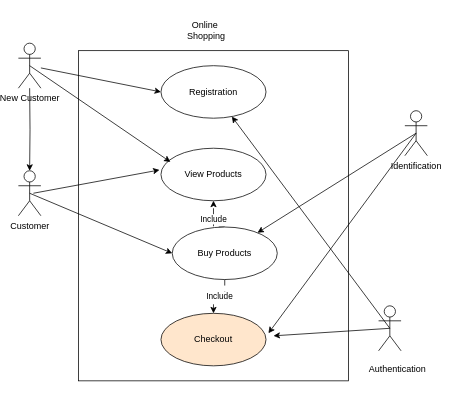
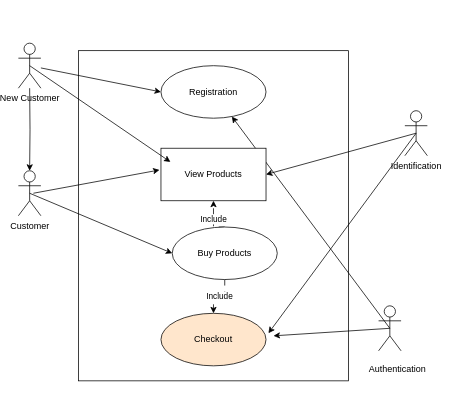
  <mxCell id="0" />
  <mxCell id="1" parent="0" />
  <mxCell id="2" value="" style="html=1;whiteSpace=wrap;" vertex="1" parent="1"><mxGeometry x="100" y="67" width="360" height="440" as="geometry" /></mxCell>
  <mxCell id="3" style="rounded=0;orthogonalLoop=1;jettySize=auto;html=1;exitX=0.5;exitY=0.5;exitDx=0;exitDy=0;exitPerimeter=0;entryX=0;entryY=0.5;entryDx=0;entryDy=0;" edge="1" parent="1" source="4" target="11"><mxGeometry relative="1" as="geometry" /></mxCell>
  <mxCell id="4" value="Customer" style="shape=umlActor;verticalLabelPosition=bottom;verticalAlign=top;html=1;" vertex="1" parent="1"><mxGeometry x="20" y="227" width="30" height="60" as="geometry" /></mxCell>
  <mxCell id="5" style="rounded=0;orthogonalLoop=1;jettySize=auto;html=1;exitX=0.5;exitY=0.5;exitDx=0;exitDy=0;exitPerimeter=0;" edge="1" parent="1" source="7" target="13"><mxGeometry relative="1" as="geometry" /></mxCell>
  <mxCell id="6" style="rounded=0;orthogonalLoop=1;jettySize=auto;html=1;exitX=0.5;exitY=0.5;exitDx=0;exitDy=0;exitPerimeter=0;" edge="1" parent="1" source="7"><mxGeometry relative="1" as="geometry"><mxPoint x="360" y="447" as="targetPoint" /></mxGeometry></mxCell>
  <mxCell id="7" value="" style="shape=umlActor;verticalLabelPosition=bottom;verticalAlign=top;html=1;" vertex="1" parent="1"><mxGeometry x="500" y="407" width="30" height="60" as="geometry" /></mxCell>
- <mxCell id="8" value="View Products" style="ellipse;whiteSpace=wrap;html=1;" vertex="1" parent="1"><mxGeometry x="210" y="197" width="140" height="70" as="geometry" /></mxCell>
+ <mxCell id="8" value="View Products" style="whiteSpace=wrap;html=1;rounded=0;" vertex="1" parent="1"><mxGeometry x="210" y="197" width="140" height="70" as="geometry" /></mxCell>
  <mxCell id="9" value="Include" style="edgeStyle=orthogonalEdgeStyle;rounded=0;orthogonalLoop=1;jettySize=auto;html=1;exitX=0.5;exitY=0;exitDx=0;exitDy=0;entryX=0.5;entryY=1;entryDx=0;entryDy=0;dashed=1;dashPattern=8 8;" edge="1" parent="1" source="11" target="8"><mxGeometry relative="1" as="geometry" /></mxCell>
  <mxCell id="10" value="Include" style="edgeStyle=orthogonalEdgeStyle;rounded=0;orthogonalLoop=1;jettySize=auto;html=1;exitX=0.5;exitY=1;exitDx=0;exitDy=0;entryX=0.5;entryY=0;entryDx=0;entryDy=0;dashed=1;dashPattern=8 8;" edge="1" parent="1" source="11" target="12"><mxGeometry relative="1" as="geometry" /></mxCell>
  <mxCell id="11" value="Buy Products" style="ellipse;whiteSpace=wrap;html=1;" vertex="1" parent="1"><mxGeometry x="225" y="302" width="140" height="70" as="geometry" /></mxCell>
  <mxCell id="12" value="Checkout" style="ellipse;whiteSpace=wrap;html=1;fillColor=#ffe6cc;" vertex="1" parent="1"><mxGeometry x="210" y="417" width="140" height="70" as="geometry" /></mxCell>
  <mxCell id="13" value="Registration" style="ellipse;whiteSpace=wrap;html=1;" vertex="1" parent="1"><mxGeometry x="210" y="87" width="140" height="70" as="geometry" /></mxCell>
  <mxCell id="14" value="&lt;div&gt;Authentication&lt;br&gt;&lt;/div&gt;" style="text;html=1;align=center;verticalAlign=middle;resizable=0;points=[];autosize=1;strokeColor=none;fillColor=none;" vertex="1" parent="1"><mxGeometry x="475" y="477" width="100" height="30" as="geometry" /></mxCell>
  <mxCell id="15" value="" style="endArrow=classic;html=1;rounded=0;entryX=-0.014;entryY=0.414;entryDx=0;entryDy=0;entryPerimeter=0;" edge="1" parent="1" target="8"><mxGeometry width="50" height="50" relative="1" as="geometry"><mxPoint x="40" y="257" as="sourcePoint" /><mxPoint x="90" y="207" as="targetPoint" /></mxGeometry></mxCell>
  <mxCell id="16" value="New Customer" style="shape=umlActor;verticalLabelPosition=bottom;verticalAlign=top;html=1;" vertex="1" parent="1"><mxGeometry x="20" y="57" width="30" height="60" as="geometry" /></mxCell>
  <mxCell id="17" value="" style="endArrow=classic;html=1;rounded=0;entryX=0;entryY=0.5;entryDx=0;entryDy=0;" edge="1" parent="1" source="16" target="13"><mxGeometry width="50" height="50" relative="1" as="geometry"><mxPoint x="230" y="267" as="sourcePoint" /><mxPoint x="280" y="217" as="targetPoint" /></mxGeometry></mxCell>
- <mxCell id="18" style="rounded=0;orthogonalLoop=1;jettySize=auto;html=1;exitX=0.5;exitY=0.5;exitDx=0;exitDy=0;exitPerimeter=0;" edge="1" parent="1" source="19" target="11"><mxGeometry relative="1" as="geometry" /></mxCell>
+ <mxCell id="18" style="rounded=0;orthogonalLoop=1;jettySize=auto;html=1;exitX=0.5;exitY=0.5;exitDx=0;exitDy=0;exitPerimeter=0;entryX=1;entryY=0.5;entryDx=0;entryDy=0;" edge="1" parent="1" source="19" target="8"><mxGeometry relative="1" as="geometry" /></mxCell>
  <mxCell id="19" value="Identification" style="shape=umlActor;verticalLabelPosition=bottom;verticalAlign=top;html=1;" vertex="1" parent="1"><mxGeometry x="535" y="147" width="30" height="60" as="geometry" /></mxCell>
  <mxCell id="20" style="rounded=0;orthogonalLoop=1;jettySize=auto;html=1;exitX=0.5;exitY=0.5;exitDx=0;exitDy=0;exitPerimeter=0;entryX=1.023;entryY=0.379;entryDx=0;entryDy=0;entryPerimeter=0;" edge="1" parent="1" source="19" target="12"><mxGeometry relative="1" as="geometry" /></mxCell>
  <mxCell id="21" style="edgeStyle=orthogonalEdgeStyle;rounded=0;orthogonalLoop=1;jettySize=auto;html=1;entryX=0.5;entryY=0;entryDx=0;entryDy=0;entryPerimeter=0;" edge="1" parent="1" target="4"><mxGeometry relative="1" as="geometry"><mxPoint x="35" y="117" as="sourcePoint" /></mxGeometry></mxCell>
  <mxCell id="22" style="rounded=0;orthogonalLoop=1;jettySize=auto;html=1;exitX=0.5;exitY=0.5;exitDx=0;exitDy=0;exitPerimeter=0;entryX=0.09;entryY=0.261;entryDx=0;entryDy=0;entryPerimeter=0;" edge="1" parent="1" source="16" target="8"><mxGeometry relative="1" as="geometry" /></mxCell>
- <mxCell id="23" value="Online&amp;nbsp;&lt;div&gt;Shopping&lt;/div&gt;" style="text;html=1;align=center;verticalAlign=middle;resizable=0;points=[];autosize=1;strokeColor=none;fillColor=none;" vertex="1" parent="1"><mxGeometry x="235" y="20" width="70" height="40" as="geometry" /></mxCell>
